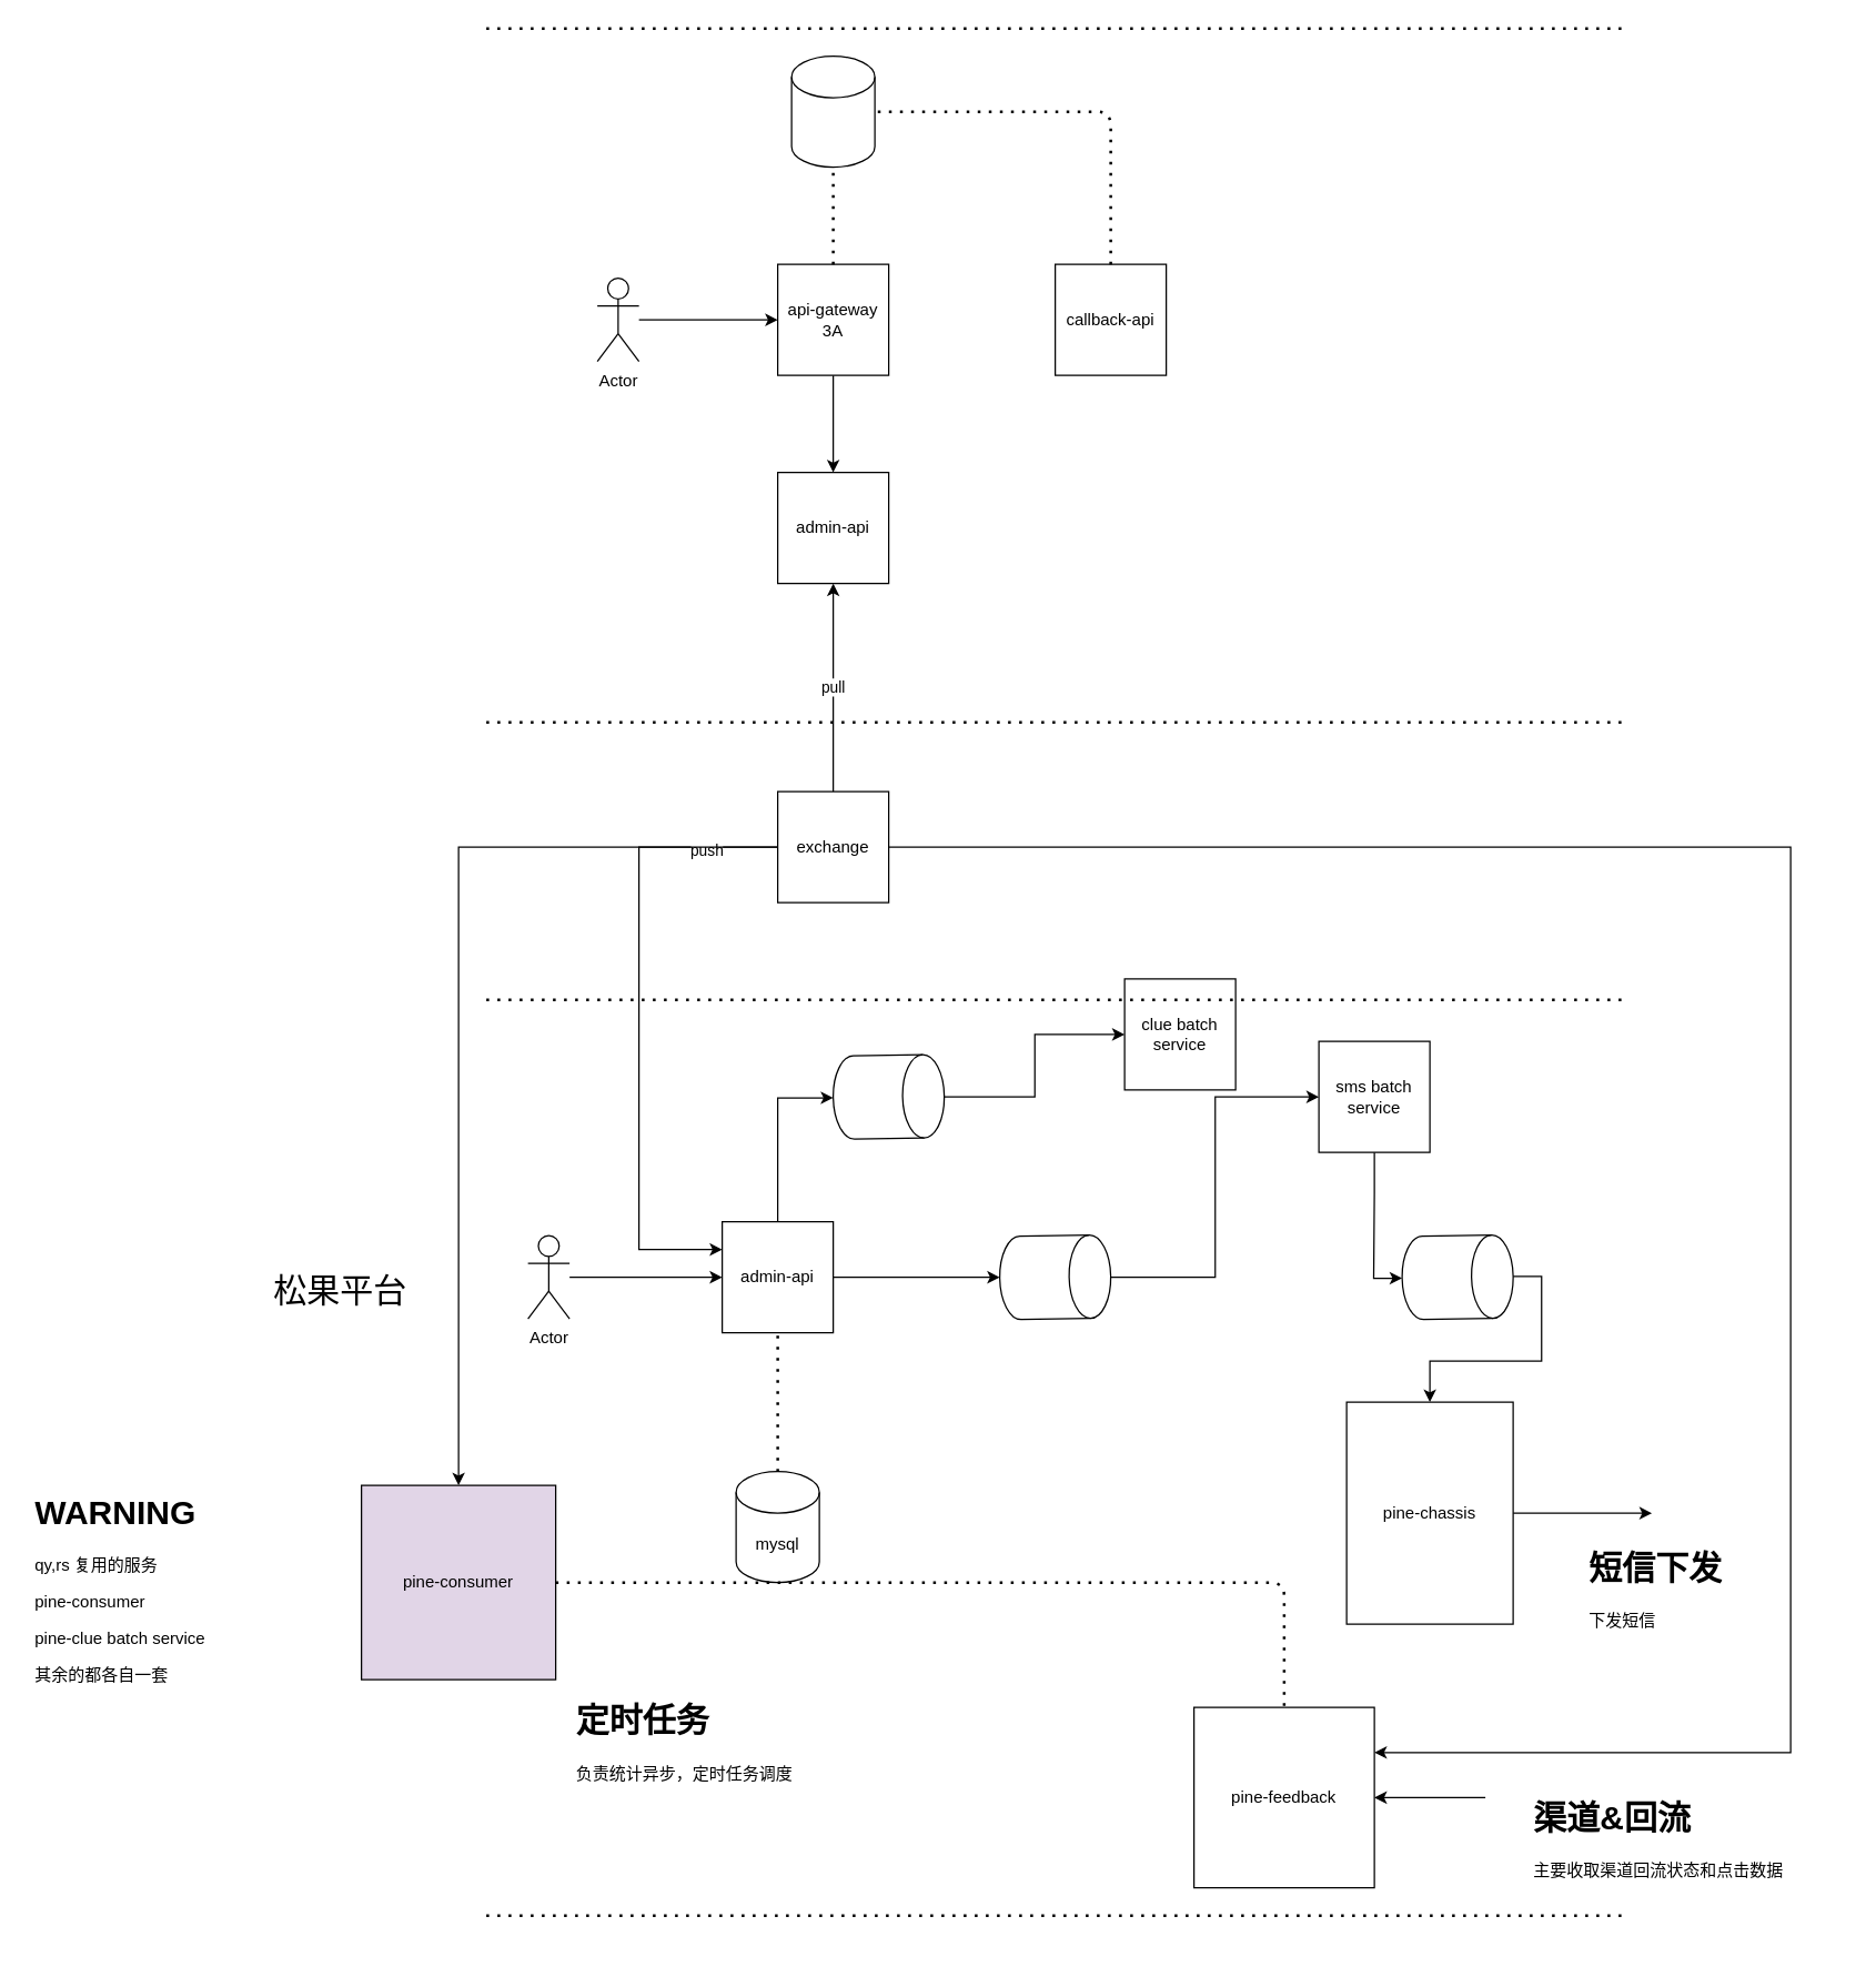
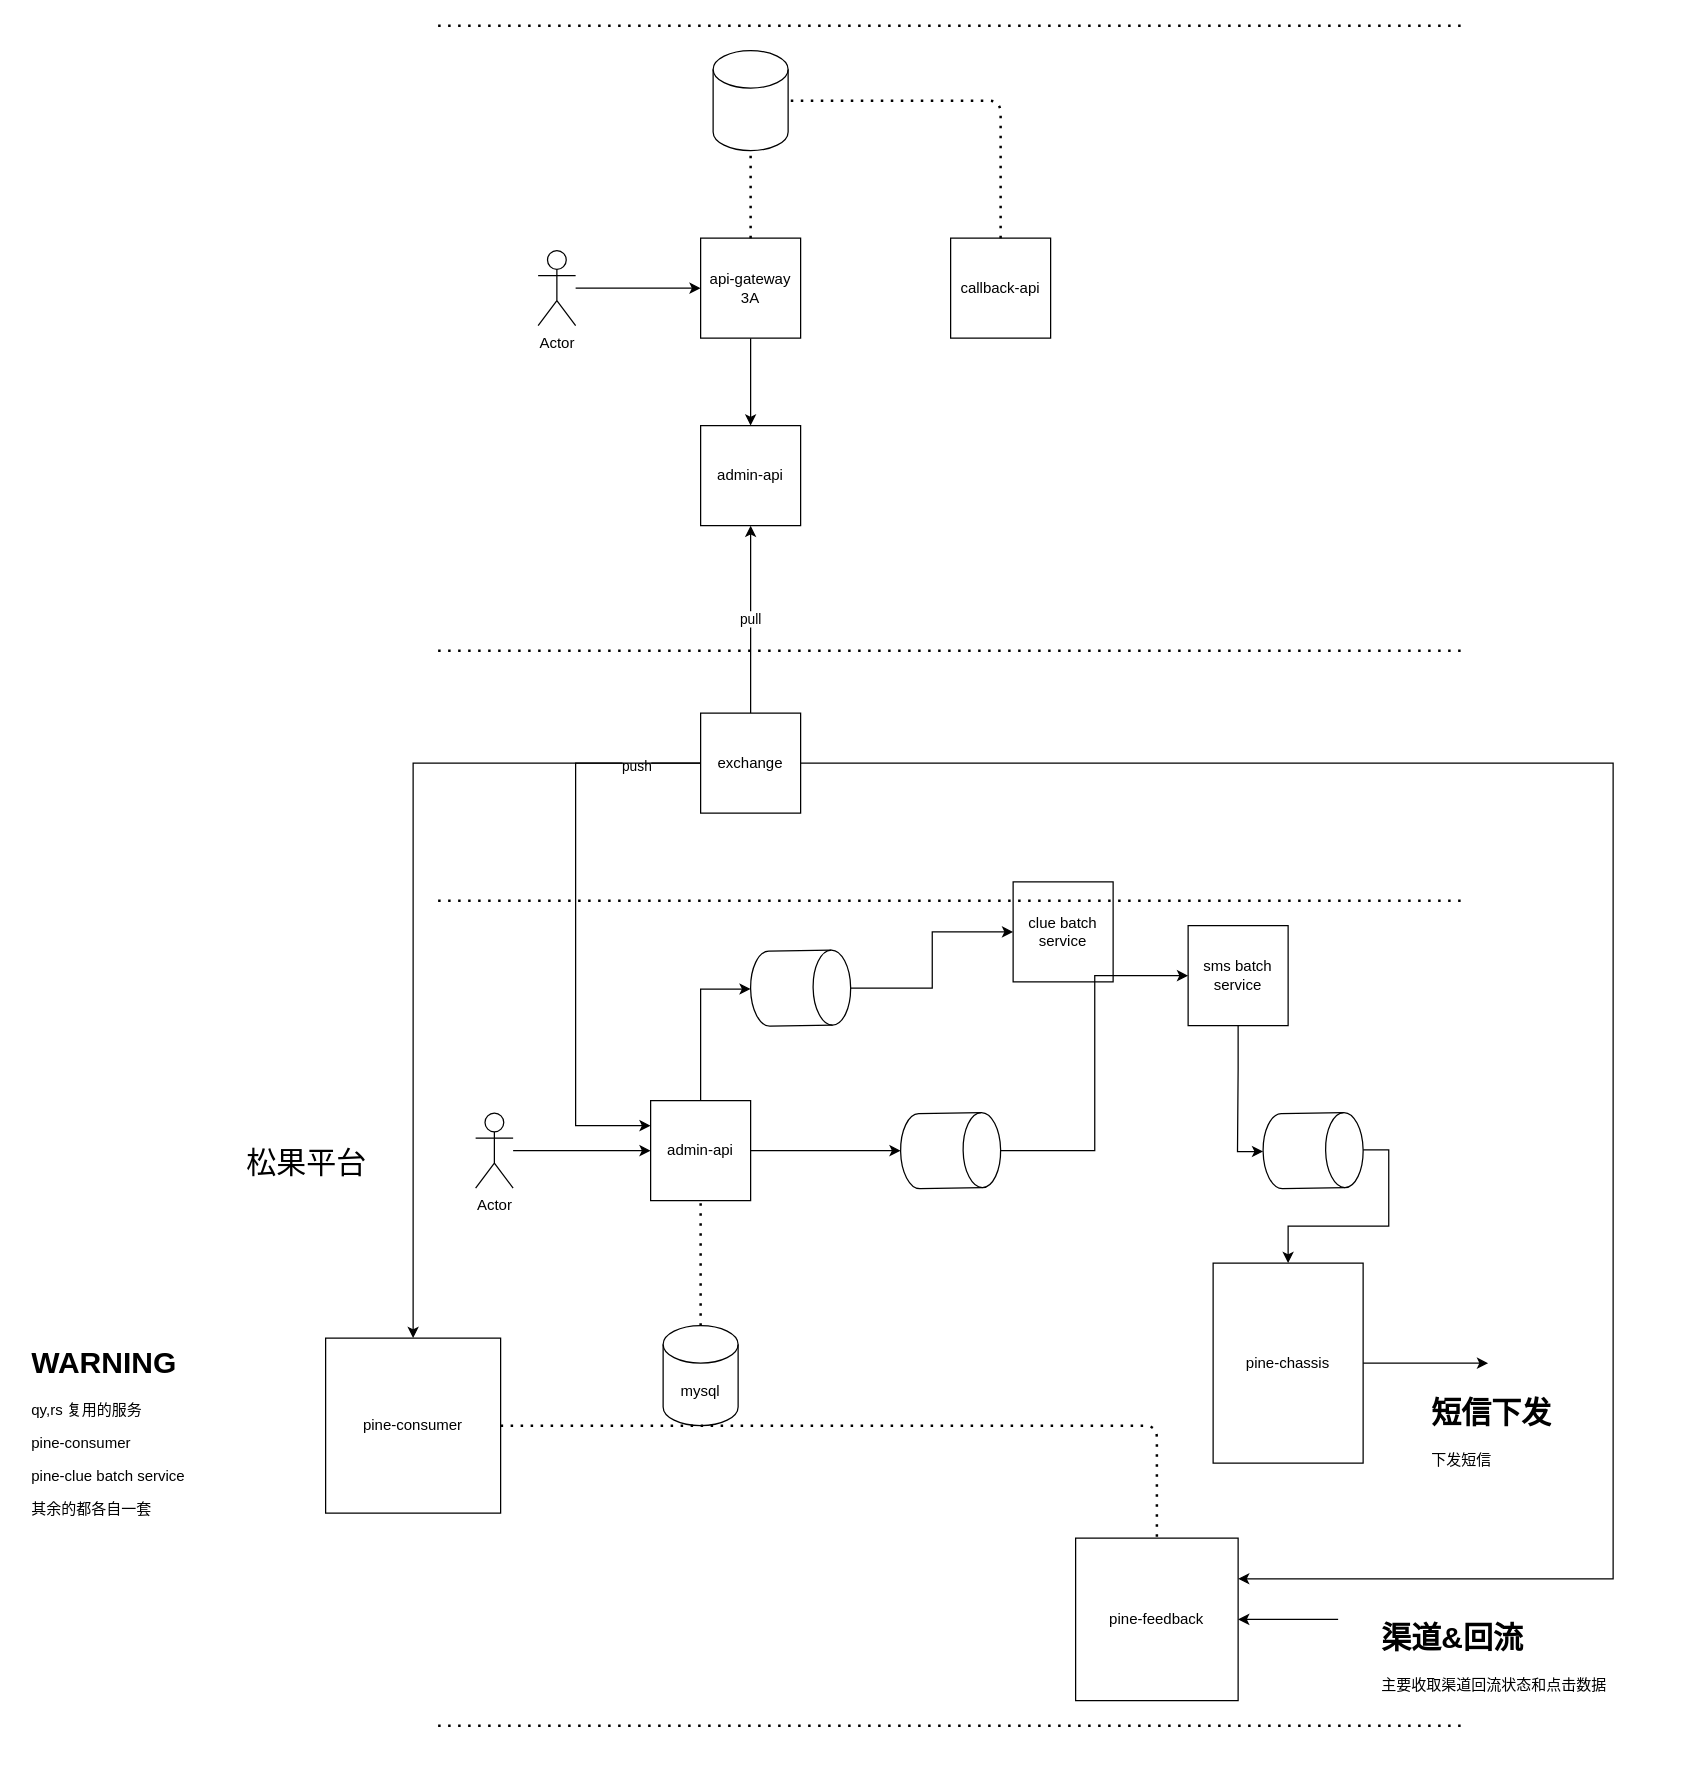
  <mxCell id="0" />
  <mxCell id="1" parent="0" />
  <mxCell id="2" value="" style="edgeStyle=orthogonalEdgeStyle;rounded=0;orthogonalLoop=1;jettySize=auto;html=1;" edge="1" parent="1" source="3" target="16"><mxGeometry relative="1" as="geometry" /></mxCell>
  <mxCell id="3" value="Actor" style="shape=umlActor;verticalLabelPosition=bottom;verticalAlign=top;html=1;outlineConnect=0;" vertex="1" parent="1"><mxGeometry x="430" y="200" width="30" height="60" as="geometry" /></mxCell>
  <mxCell id="4" style="edgeStyle=orthogonalEdgeStyle;rounded=0;orthogonalLoop=1;jettySize=auto;html=1;entryX=0.5;entryY=1;entryDx=0;entryDy=0;entryPerimeter=0;" edge="1" parent="1" source="6" target="33"><mxGeometry relative="1" as="geometry" /></mxCell>
  <mxCell id="5" style="edgeStyle=orthogonalEdgeStyle;rounded=0;orthogonalLoop=1;jettySize=auto;html=1;" edge="1" parent="1" source="6" target="35"><mxGeometry relative="1" as="geometry" /></mxCell>
  <mxCell id="6" value="admin-api" style="whiteSpace=wrap;html=1;aspect=fixed;" vertex="1" parent="1"><mxGeometry x="520" y="880" width="80" height="80" as="geometry" /></mxCell>
- <mxCell id="7" value="pine-consumer" style="whiteSpace=wrap;html=1;aspect=fixed;fillColor=#e1d5e7;" vertex="1" parent="1"><mxGeometry x="260" y="1070" width="140" height="140" as="geometry" /></mxCell>
+ <mxCell id="7" value="pine-consumer" style="whiteSpace=wrap;html=1;aspect=fixed;" vertex="1" parent="1"><mxGeometry x="260" y="1070" width="140" height="140" as="geometry" /></mxCell>
  <mxCell id="8" style="edgeStyle=orthogonalEdgeStyle;rounded=0;orthogonalLoop=1;jettySize=auto;html=1;entryX=0.5;entryY=1;entryDx=0;entryDy=0;entryPerimeter=0;" edge="1" parent="1" source="9" target="37"><mxGeometry relative="1" as="geometry" /></mxCell>
- <mxCell id="9" value="sms batch service" style="whiteSpace=wrap;html=1;aspect=fixed;" vertex="1" parent="1"><mxGeometry x="950" y="750" width="80" height="80" as="geometry" /></mxCell>
+ <mxCell id="9" value="sms batch service" style="whiteSpace=wrap;html=1;aspect=fixed;" vertex="1" parent="1"><mxGeometry x="950" y="740" width="80" height="80" as="geometry" /></mxCell>
  <mxCell id="10" value="clue batch service" style="whiteSpace=wrap;html=1;aspect=fixed;" vertex="1" parent="1"><mxGeometry x="810" y="705" width="80" height="80" as="geometry" /></mxCell>
  <mxCell id="11" style="edgeStyle=orthogonalEdgeStyle;rounded=0;orthogonalLoop=1;jettySize=auto;html=1;entryX=0;entryY=0.5;entryDx=0;entryDy=0;" edge="1" parent="1" source="12" target="6"><mxGeometry relative="1" as="geometry" /></mxCell>
  <mxCell id="12" value="Actor" style="shape=umlActor;verticalLabelPosition=bottom;verticalAlign=top;html=1;outlineConnect=0;" vertex="1" parent="1"><mxGeometry x="380" y="890" width="30" height="60" as="geometry" /></mxCell>
  <mxCell id="13" value="admin-api" style="whiteSpace=wrap;html=1;aspect=fixed;" vertex="1" parent="1"><mxGeometry x="560" y="340" width="80" height="80" as="geometry" /></mxCell>
  <mxCell id="14" value="callback-api" style="whiteSpace=wrap;html=1;aspect=fixed;" vertex="1" parent="1"><mxGeometry x="760" y="190" width="80" height="80" as="geometry" /></mxCell>
  <mxCell id="15" value="" style="edgeStyle=orthogonalEdgeStyle;rounded=0;orthogonalLoop=1;jettySize=auto;html=1;" edge="1" parent="1" source="16" target="13"><mxGeometry relative="1" as="geometry" /></mxCell>
  <mxCell id="16" value="api-gateway 3A" style="whiteSpace=wrap;html=1;aspect=fixed;" vertex="1" parent="1"><mxGeometry x="560" y="190" width="80" height="80" as="geometry" /></mxCell>
  <mxCell id="17" style="edgeStyle=orthogonalEdgeStyle;rounded=0;orthogonalLoop=1;jettySize=auto;html=1;entryX=1;entryY=0.25;entryDx=0;entryDy=0;" edge="1" parent="1" source="22" target="29"><mxGeometry relative="1" as="geometry"><Array as="points"><mxPoint x="1290" y="610" /><mxPoint x="1290" y="1263" /></Array></mxGeometry></mxCell>
  <mxCell id="18" style="edgeStyle=orthogonalEdgeStyle;rounded=0;orthogonalLoop=1;jettySize=auto;html=1;entryX=0;entryY=0.25;entryDx=0;entryDy=0;exitX=0;exitY=0.5;exitDx=0;exitDy=0;" edge="1" parent="1" source="22" target="6"><mxGeometry relative="1" as="geometry"><Array as="points"><mxPoint x="460" y="610" /><mxPoint x="460" y="900" /></Array></mxGeometry></mxCell>
  <mxCell id="19" value="push" style="edgeLabel;html=1;align=center;verticalAlign=middle;resizable=0;points=[];" vertex="1" connectable="0" parent="18"><mxGeometry x="-0.768" y="2" relative="1" as="geometry"><mxPoint as="offset" /></mxGeometry></mxCell>
  <mxCell id="20" value="pull" style="edgeStyle=orthogonalEdgeStyle;rounded=0;orthogonalLoop=1;jettySize=auto;html=1;entryX=0.5;entryY=1;entryDx=0;entryDy=0;" edge="1" parent="1" source="22" target="13"><mxGeometry relative="1" as="geometry" /></mxCell>
  <mxCell id="21" style="edgeStyle=orthogonalEdgeStyle;rounded=0;orthogonalLoop=1;jettySize=auto;html=1;" edge="1" parent="1" source="22" target="7"><mxGeometry relative="1" as="geometry" /></mxCell>
  <mxCell id="22" value="exchange" style="whiteSpace=wrap;html=1;aspect=fixed;" vertex="1" parent="1"><mxGeometry x="560" y="570" width="80" height="80" as="geometry" /></mxCell>
  <mxCell id="23" value="" style="endArrow=none;dashed=1;html=1;dashPattern=1 3;strokeWidth=2;" edge="1" parent="1"><mxGeometry width="50" height="50" relative="1" as="geometry"><mxPoint x="350" y="520" as="sourcePoint" /><mxPoint x="1170" y="520" as="targetPoint" /></mxGeometry></mxCell>
  <mxCell id="24" value="" style="endArrow=none;dashed=1;html=1;dashPattern=1 3;strokeWidth=2;" edge="1" parent="1"><mxGeometry width="50" height="50" relative="1" as="geometry"><mxPoint x="350" y="720" as="sourcePoint" /><mxPoint x="1170" y="720" as="targetPoint" /></mxGeometry></mxCell>
  <mxCell id="25" value="" style="endArrow=none;dashed=1;html=1;dashPattern=1 3;strokeWidth=2;" edge="1" parent="1"><mxGeometry width="50" height="50" relative="1" as="geometry"><mxPoint x="350" y="20" as="sourcePoint" /><mxPoint x="1170" y="20" as="targetPoint" /></mxGeometry></mxCell>
  <mxCell id="26" value="" style="endArrow=none;dashed=1;html=1;dashPattern=1 3;strokeWidth=2;" edge="1" parent="1"><mxGeometry width="50" height="50" relative="1" as="geometry"><mxPoint x="350" y="1380" as="sourcePoint" /><mxPoint x="1170" y="1380" as="targetPoint" /></mxGeometry></mxCell>
  <mxCell id="27" style="edgeStyle=orthogonalEdgeStyle;rounded=0;orthogonalLoop=1;jettySize=auto;html=1;" edge="1" parent="1" source="28"><mxGeometry relative="1" as="geometry"><mxPoint x="1190" y="1090" as="targetPoint" /></mxGeometry></mxCell>
  <mxCell id="28" value="pine-chassis" style="whiteSpace=wrap;html=1;aspect=fixed;" vertex="1" parent="1"><mxGeometry x="970" y="1010" width="120" height="160" as="geometry" /></mxCell>
  <mxCell id="29" value="pine-feedback" style="whiteSpace=wrap;html=1;aspect=fixed;" vertex="1" parent="1"><mxGeometry x="860" y="1230" width="130" height="130" as="geometry" /></mxCell>
  <mxCell id="30" value="mysql" style="shape=cylinder3;whiteSpace=wrap;html=1;boundedLbl=1;backgroundOutline=1;size=15;" vertex="1" parent="1"><mxGeometry x="530" y="1060" width="60" height="80" as="geometry" /></mxCell>
  <mxCell id="31" value="" style="endArrow=none;dashed=1;html=1;dashPattern=1 3;strokeWidth=2;entryX=0.5;entryY=1;entryDx=0;entryDy=0;exitX=0.5;exitY=0;exitDx=0;exitDy=0;exitPerimeter=0;" edge="1" parent="1" source="30" target="6"><mxGeometry width="50" height="50" relative="1" as="geometry"><mxPoint x="540" y="1010" as="sourcePoint" /><mxPoint x="590" y="960" as="targetPoint" /></mxGeometry></mxCell>
  <mxCell id="32" style="edgeStyle=orthogonalEdgeStyle;rounded=0;orthogonalLoop=1;jettySize=auto;html=1;entryX=0;entryY=0.5;entryDx=0;entryDy=0;" edge="1" parent="1" source="33" target="10"><mxGeometry relative="1" as="geometry" /></mxCell>
  <mxCell id="33" value="" style="shape=cylinder3;whiteSpace=wrap;html=1;boundedLbl=1;backgroundOutline=1;size=15;rotation=89;" vertex="1" parent="1"><mxGeometry x="610" y="750" width="60" height="80" as="geometry" /></mxCell>
  <mxCell id="34" style="edgeStyle=orthogonalEdgeStyle;rounded=0;orthogonalLoop=1;jettySize=auto;html=1;entryX=0;entryY=0.5;entryDx=0;entryDy=0;" edge="1" parent="1" source="35" target="9"><mxGeometry relative="1" as="geometry" /></mxCell>
  <mxCell id="35" value="" style="shape=cylinder3;whiteSpace=wrap;html=1;boundedLbl=1;backgroundOutline=1;size=15;rotation=89;" vertex="1" parent="1"><mxGeometry x="730" y="880" width="60" height="80" as="geometry" /></mxCell>
  <mxCell id="36" style="edgeStyle=orthogonalEdgeStyle;rounded=0;orthogonalLoop=1;jettySize=auto;html=1;entryX=0.5;entryY=0;entryDx=0;entryDy=0;exitX=0.5;exitY=0;exitDx=0;exitDy=0;exitPerimeter=0;" edge="1" parent="1" source="37" target="28"><mxGeometry relative="1" as="geometry" /></mxCell>
  <mxCell id="37" value="" style="shape=cylinder3;whiteSpace=wrap;html=1;boundedLbl=1;backgroundOutline=1;size=15;rotation=89;" vertex="1" parent="1"><mxGeometry x="1020" y="880" width="60" height="80" as="geometry" /></mxCell>
  <mxCell id="38" value="" style="endArrow=classic;html=1;entryX=1;entryY=0.5;entryDx=0;entryDy=0;" edge="1" parent="1" target="29"><mxGeometry width="50" height="50" relative="1" as="geometry"><mxPoint x="1070" y="1295" as="sourcePoint" /><mxPoint x="1130" y="1280" as="targetPoint" /></mxGeometry></mxCell>
  <mxCell id="39" value="" style="shape=cylinder3;whiteSpace=wrap;html=1;boundedLbl=1;backgroundOutline=1;size=15;" vertex="1" parent="1"><mxGeometry x="570" y="40" width="60" height="80" as="geometry" /></mxCell>
  <mxCell id="40" value="" style="endArrow=none;dashed=1;html=1;dashPattern=1 3;strokeWidth=2;entryX=0.5;entryY=1;entryDx=0;entryDy=0;entryPerimeter=0;exitX=0.5;exitY=0;exitDx=0;exitDy=0;" edge="1" parent="1" source="16" target="39"><mxGeometry width="50" height="50" relative="1" as="geometry"><mxPoint x="570" y="160" as="sourcePoint" /><mxPoint x="620" y="110" as="targetPoint" /></mxGeometry></mxCell>
  <mxCell id="41" value="" style="endArrow=none;dashed=1;html=1;dashPattern=1 3;strokeWidth=2;entryX=1;entryY=0.5;entryDx=0;entryDy=0;entryPerimeter=0;exitX=0.5;exitY=0;exitDx=0;exitDy=0;edgeStyle=orthogonalEdgeStyle;" edge="1" parent="1" source="14" target="39"><mxGeometry width="50" height="50" relative="1" as="geometry"><mxPoint x="780" y="180" as="sourcePoint" /><mxPoint x="830" y="130" as="targetPoint" /></mxGeometry></mxCell>
  <mxCell id="42" value="&lt;h1&gt;渠道&amp;amp;回流&lt;/h1&gt;&lt;p&gt;主要收取渠道回流状态和点击数据&lt;/p&gt;" style="text;html=1;strokeColor=none;fillColor=none;spacing=5;spacingTop=-20;whiteSpace=wrap;overflow=hidden;rounded=0;" vertex="1" parent="1"><mxGeometry x="1100" y="1290" width="190" height="120" as="geometry" /></mxCell>
  <mxCell id="43" value="&lt;h1&gt;短信下发&lt;/h1&gt;&lt;p&gt;下发短信&lt;/p&gt;" style="text;html=1;strokeColor=none;fillColor=none;spacing=5;spacingTop=-20;whiteSpace=wrap;overflow=hidden;rounded=0;" vertex="1" parent="1"><mxGeometry x="1140" y="1110" width="190" height="120" as="geometry" /></mxCell>
  <mxCell id="44" value="" style="endArrow=none;dashed=1;html=1;dashPattern=1 3;strokeWidth=2;exitX=1;exitY=0.5;exitDx=0;exitDy=0;edgeStyle=orthogonalEdgeStyle;" edge="1" parent="1" source="7" target="29"><mxGeometry width="50" height="50" relative="1" as="geometry"><mxPoint x="460" y="1250" as="sourcePoint" /><mxPoint x="510" y="1200" as="targetPoint" /></mxGeometry></mxCell>
- <mxCell id="45" value="&lt;h1&gt;定时任务&lt;/h1&gt;&lt;p&gt;负责统计异步，定时任务调度&lt;/p&gt;" style="text;html=1;strokeColor=none;fillColor=none;spacing=5;spacingTop=-20;whiteSpace=wrap;overflow=hidden;rounded=0;" vertex="1" parent="1"><mxGeometry x="410" y="1220" width="190" height="120" as="geometry" /></mxCell>
  <mxCell id="46" value="&lt;font style=&quot;font-size: 24px&quot;&gt;松果平台&lt;/font&gt;" style="text;html=1;strokeColor=none;fillColor=none;align=center;verticalAlign=middle;whiteSpace=wrap;rounded=0;" vertex="1" parent="1"><mxGeometry x="180" y="920" width="130" height="20" as="geometry" /></mxCell>
  <mxCell id="47" value="&lt;h1&gt;WARNING&lt;/h1&gt;&lt;p&gt;qy,rs 复用的服务&amp;nbsp;&lt;/p&gt;&lt;p&gt;pine-consumer&lt;/p&gt;&lt;p&gt;pine-clue batch service&lt;/p&gt;&lt;p&gt;其余的都各自一套&lt;/p&gt;&lt;p&gt;&lt;br&gt;&lt;/p&gt;&lt;p&gt;&lt;br&gt;&lt;/p&gt;" style="text;html=1;strokeColor=none;fillColor=none;spacing=5;spacingTop=-20;whiteSpace=wrap;overflow=hidden;rounded=0;" vertex="1" parent="1"><mxGeometry x="20" y="1070" width="190" height="270" as="geometry" /></mxCell>
